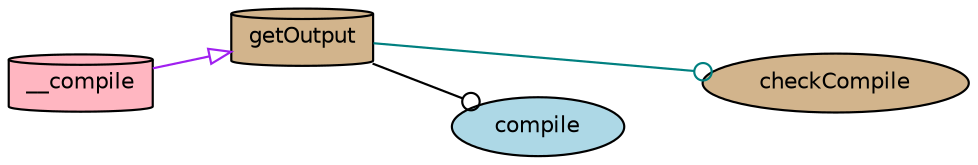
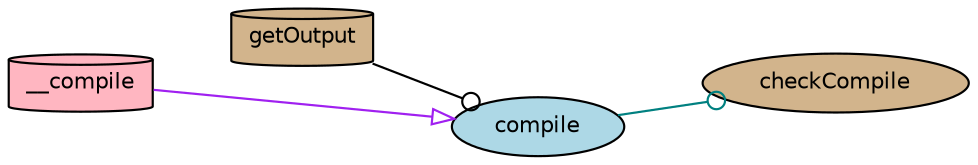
  digraph {
    rankdir=LR
    node [color=black fillcolor=tan fontname=Helvetica fontsize=10 shape=cylinder style=filled]
    edge [arrowhead=odot fontname=Helvetica fontsize=10 labelfontname=Helvetica labelfontsize=10 style=solid]
    n1 [fillcolor=lightpink fontcolor=black height=0.2 label=__compile width=0.4]
    n2 [height=0.2 label=getOutput width=0.4]
    n3 [height=0.2 label=checkCompile shape=ellipse width=0.4]
    n4 [fillcolor=lightblue height=0.2 label=compile shape=ellipse width=0.4]
-   n1 -> n2 [arrowhead=onormal color=purple]
-   n2 -> n3 [color=teal]
+   n1 -> n4 [arrowhead=onormal color=purple]
+   n4 -> n3 [color=teal]
    n2 -> n4 [color=black]
  }
